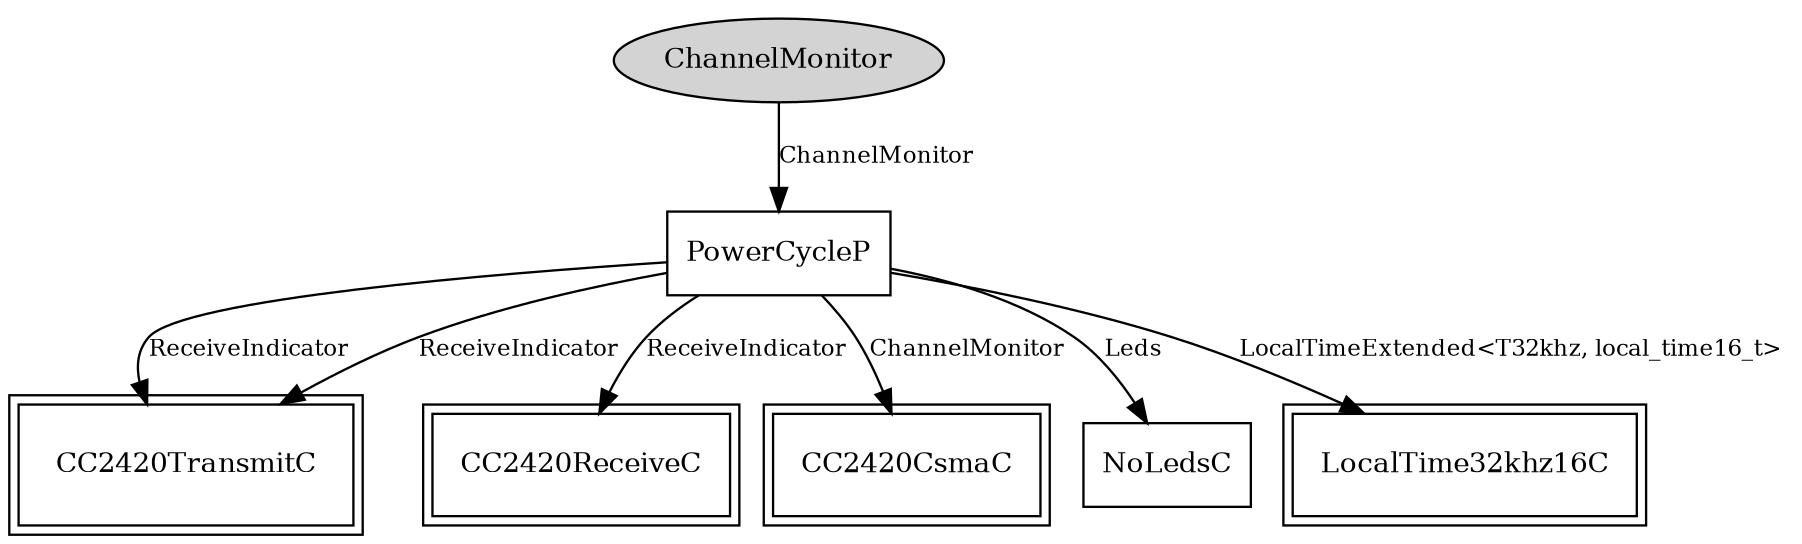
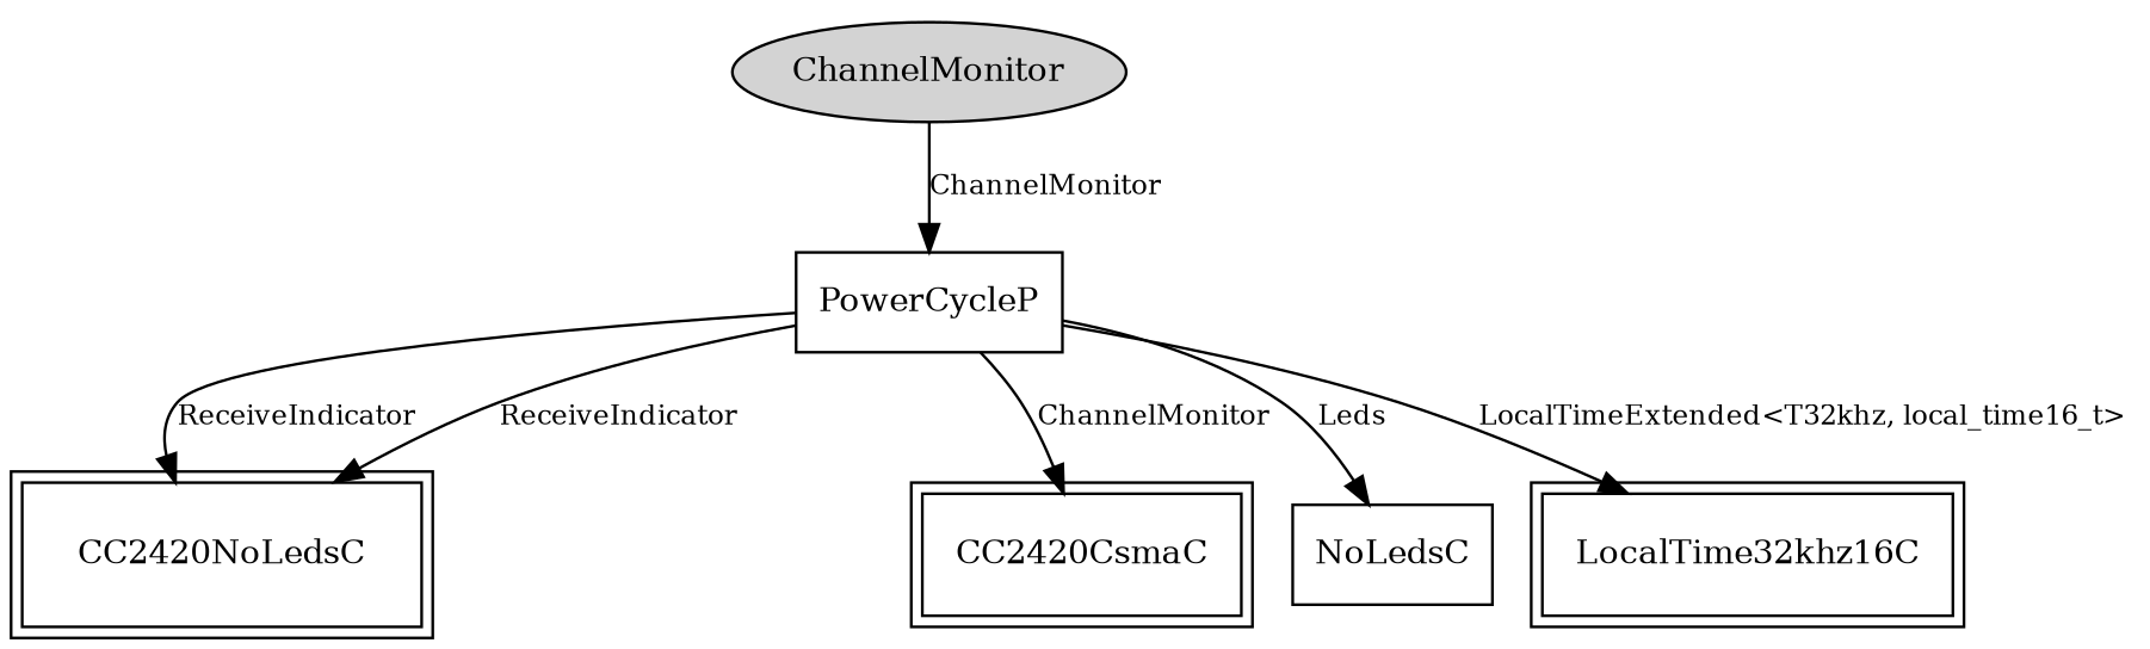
  digraph {
    node [fontsize=12 shape=box peripheries=2]
    edge [fontsize=10]
    n1 [label=ChannelMonitor shape=ellipse style=filled peripheries=""]
    PowerCycleP [peripheries=""]
-   CC2420TransmitC
-   CC2420ReceiveC
+   CC2420TransmitC [label=CC2420NoLedsC]
    CC2420CsmaC
    NoLedsC [peripheries=""]
    LocalTime32khz16C
    n1 -> PowerCycleP [label=ChannelMonitor]
    PowerCycleP -> CC2420TransmitC [label=ReceiveIndicator]
    PowerCycleP -> CC2420TransmitC [label=ReceiveIndicator]
-   PowerCycleP -> CC2420ReceiveC [label=ReceiveIndicator]
    PowerCycleP -> CC2420CsmaC [label=ChannelMonitor]
    PowerCycleP -> NoLedsC [label=Leds]
    PowerCycleP -> LocalTime32khz16C [label="LocalTimeExtended<T32khz, local_time16_t>"]
  }
